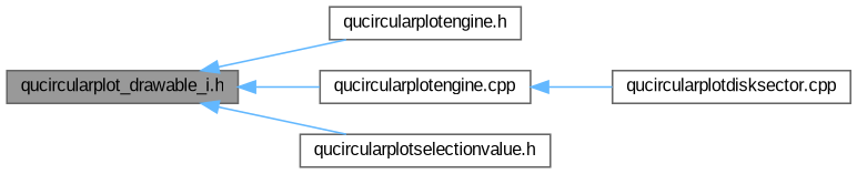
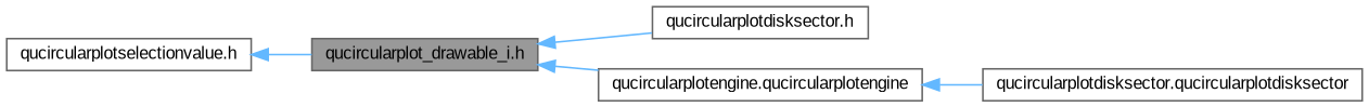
  digraph {
    fontname="Liberation Sans"
    rankdir=LR
    node [color=grey40 fillcolor=white fontname="Liberation Sans" fontsize=10 shape=box style=filled]
    edge [color=steelblue1 dir=back fontname="Liberation Sans" fontsize=10 labelfontname=Helvetica labelfontsize=10 style=solid]
    n1 [color=gray40 fillcolor=grey60 fontcolor=black height=0.2 label="qucircularplot_drawable_i.h" width=0.4]
-   n2 [height=0.2 label="qucircularplotengine.h" width=0.4]
-   n3 [height=0.2 label="qucircularplotengine.cpp" width=0.4]
+   n2 [height=0.2 label="qucircularplotdisksector.h" width=0.4]
+   n3 [height=0.2 label="qucircularplotengine.qucircularplotengine" width=0.4]
    n4 [height=0.2 label="qucircularplotselectionvalue.h" width=0.4]
-   n5 [height=0.2 label="qucircularplotdisksector.cpp" width=0.4]
+   n5 [height=0.2 label="qucircularplotdisksector.qucircularplotdisksector" width=0.4]
    n1 -> n2
    n1 -> n3
-   n1 -> n4
+   n4 -> n1
    n3 -> n5
  }
